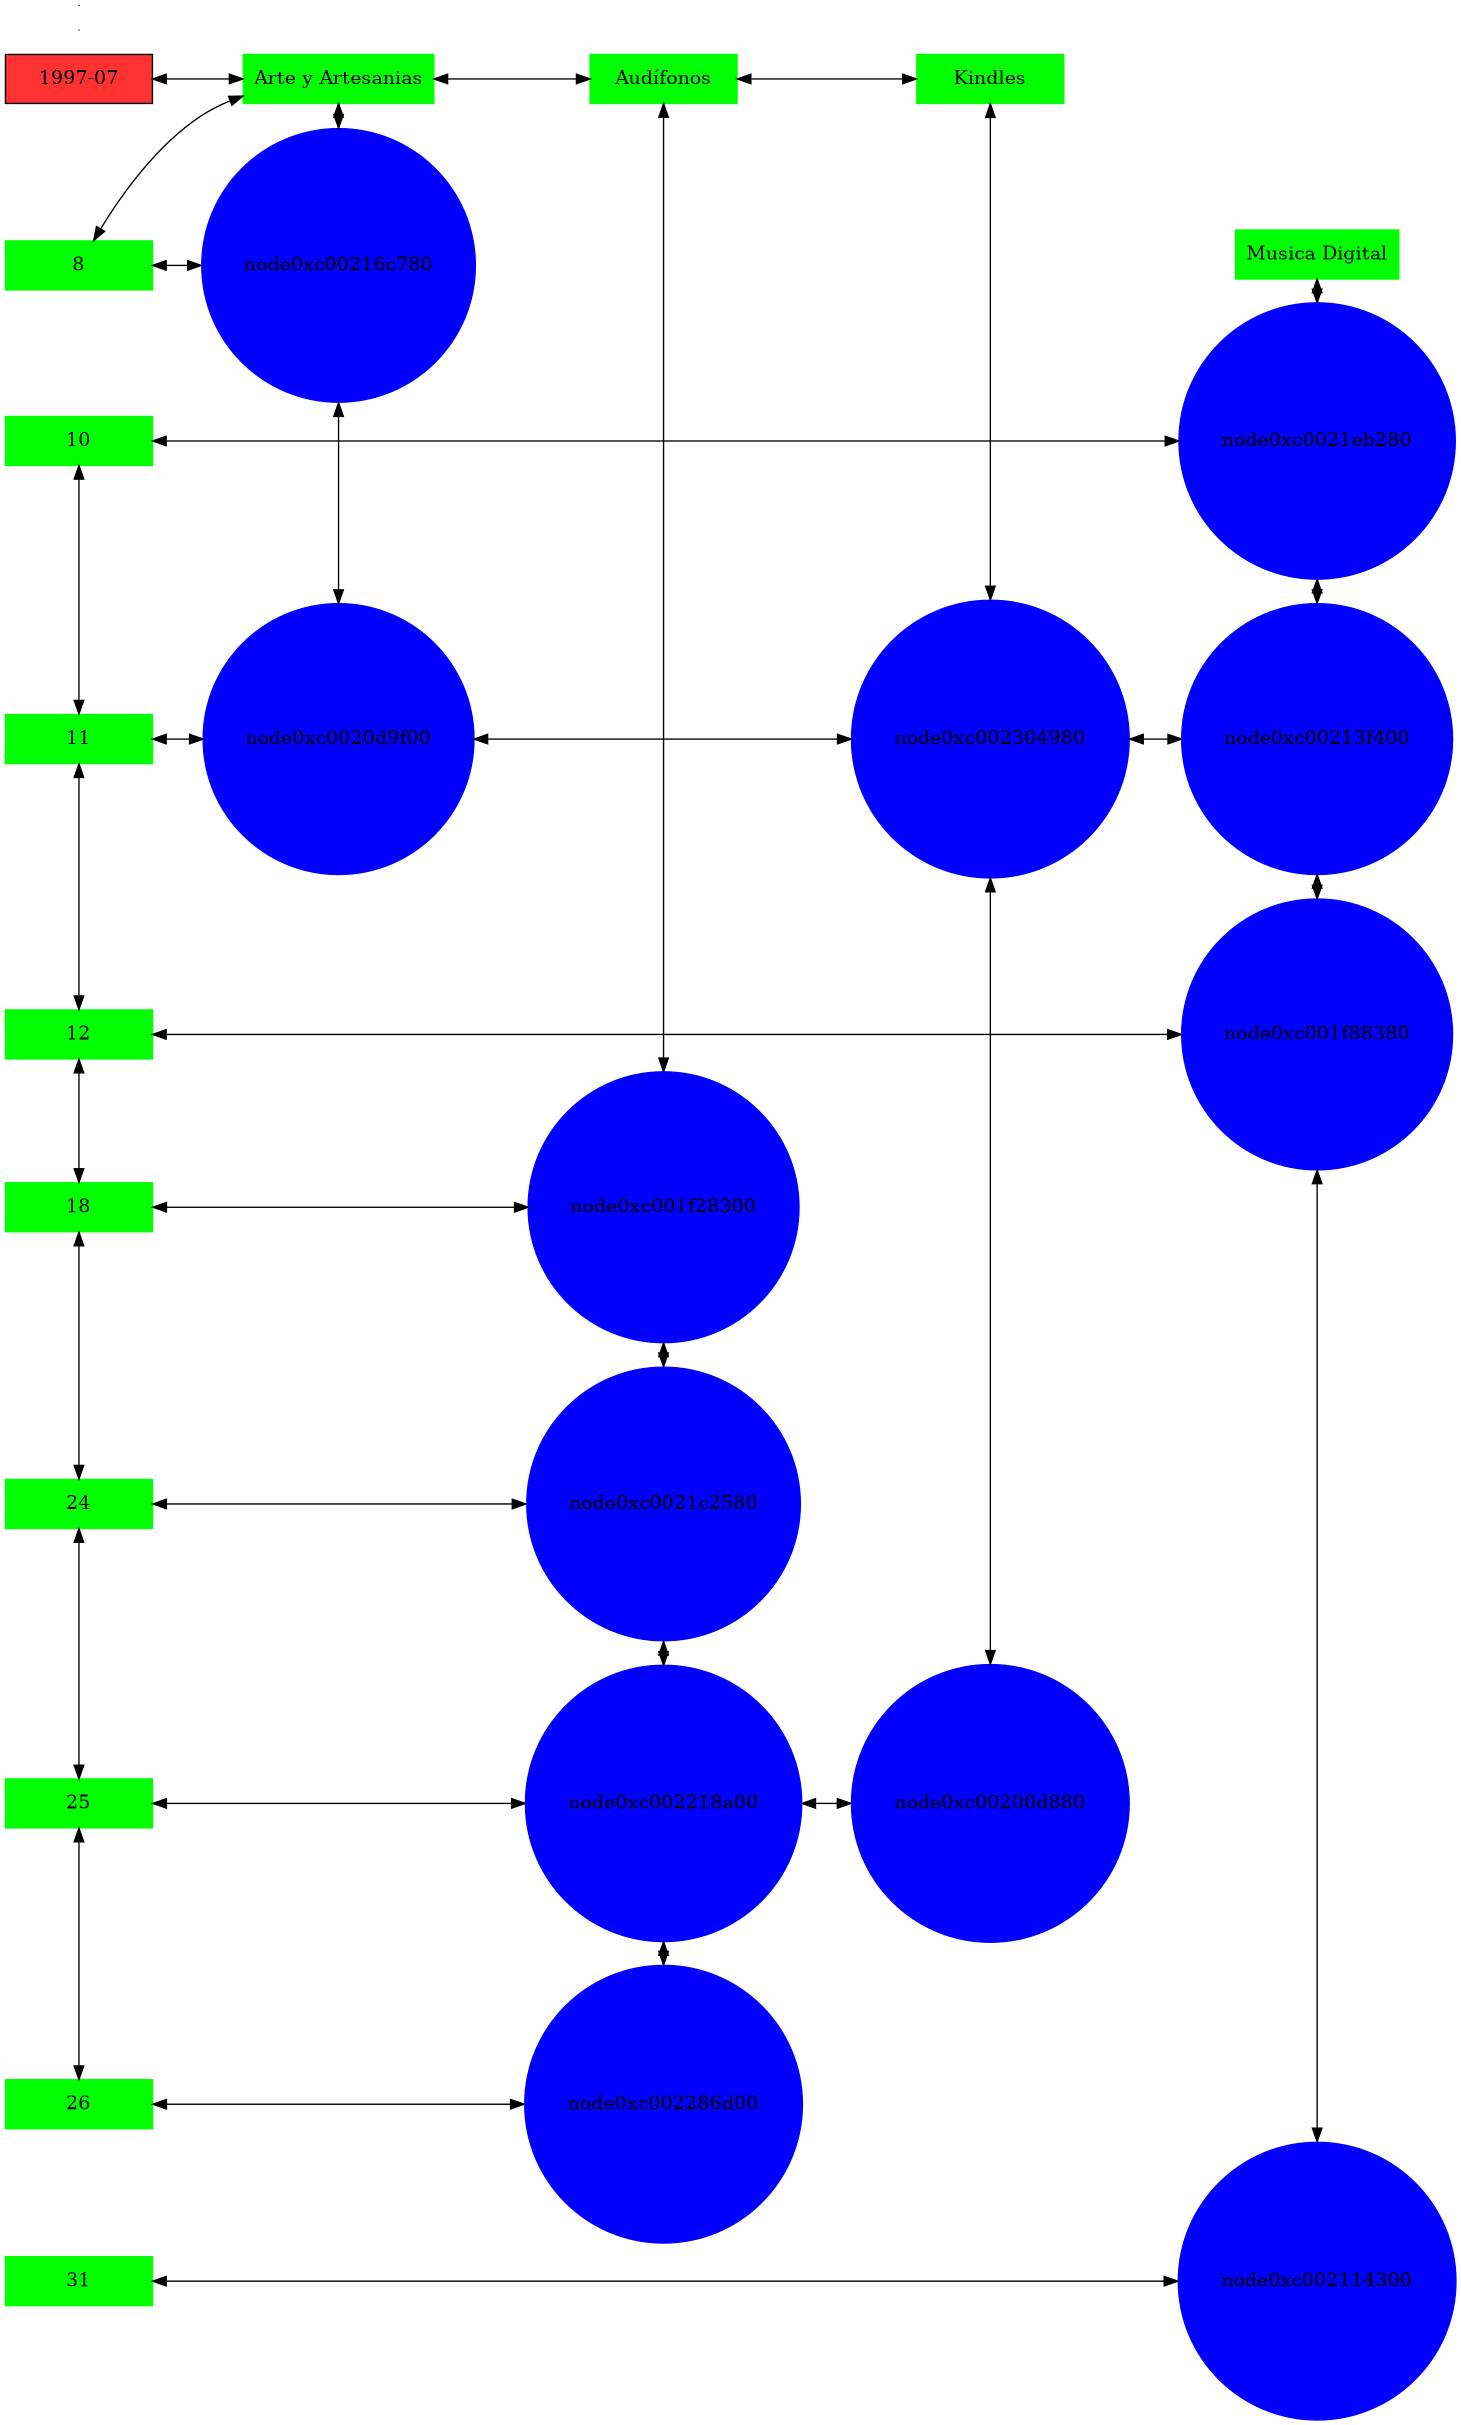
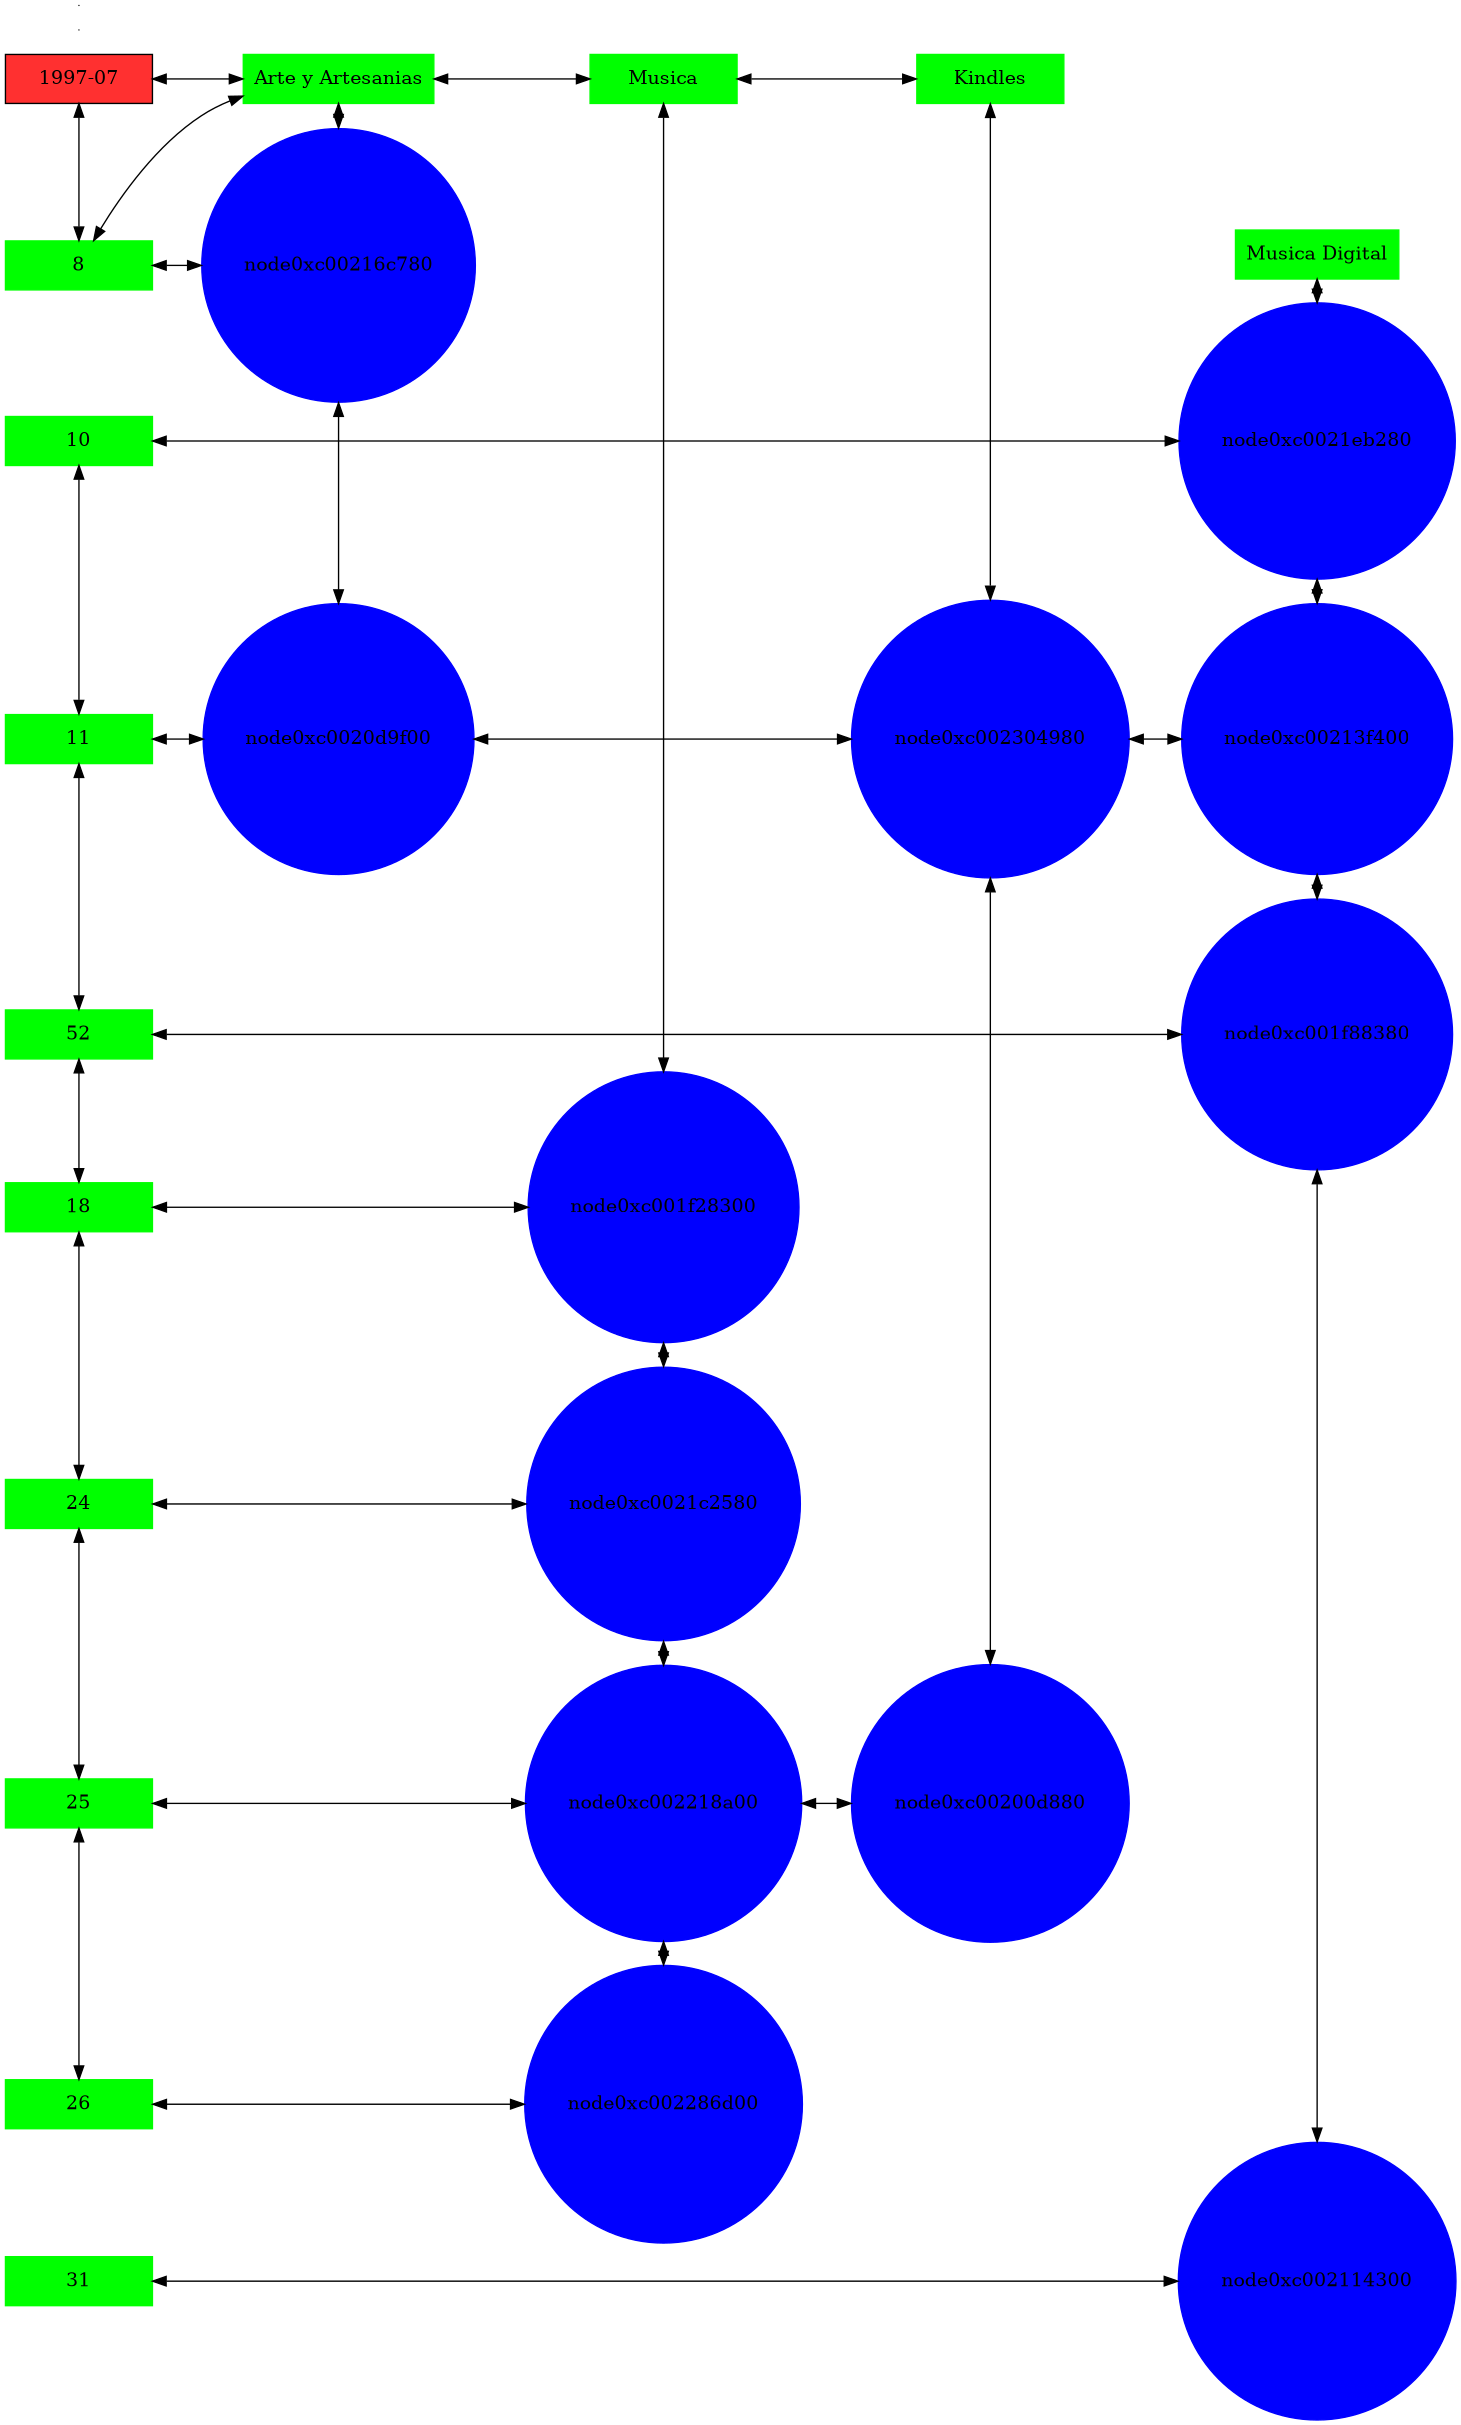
  digraph {
    rankdir=LR
    node [group=1 shape=box style=filled color=green]
    edge [dir=both]
    n1 [fillcolor=firebrick1 label="1997-07" width=1.5 color=""]
    n2 [group=8 label=8 width=1.5]
    n3 [group=10 label=10 width=1.5]
    n4 [group=11 label=11 width=1.5]
-   n5 [group=12 label=12 width=1.5]
+   n5 [group=12 label=52 width=1.5]
    n6 [group=18 label=18 width=1.5]
    n7 [group=24 label=24 width=1.5]
    n8 [group=25 label=25 width=1.5]
    n9 [group=26 label=26 width=1.5]
    n10 [group=31 label=31 width=1.5]
    n11 [label="Arte y Artesanias" width=1.5]
    node0xc00216c780 [color=blue group=8 shape=circle width=0.5]
    node0xc0020d9f00 [color=blue group=11 shape=circle width=0.5]
-   n14 [label="Audífonos" width=1.5]
+   n14 [label=Musica width=1.5]
    node0xc001f28300 [color=blue group=18 shape=circle width=0.5]
    node0xc0021c2580 [color=blue group=24 shape=circle width=0.5]
    node0xc002218a00 [color=blue group=25 shape=circle width=0.5]
    node0xc002286d00 [color=blue group=26 shape=circle width=0.5]
    n19 [label=Kindles width=1.5]
    node0xc002304980 [color=blue group=11 shape=circle width=0.5]
    node0xc00200d880 [color=blue group=25 shape=circle width=0.5]
    n22 [label="Musica Digital" width=1.5]
    node0xc0021eb280 [color=blue group=10 shape=circle width=0.5]
    node0xc00213f400 [color=blue group=11 shape=circle width=0.5]
    node0xc001f88380 [color=blue group=12 shape=circle width=0.5]
    node0xc002114300 [color=blue group=31 shape=circle width=0.5]
    e0 [shape=point width=0 group="" style="" color=""]
    e1 [shape=point width=0 group="" style="" color=""]
    subgraph sub_1 {
      rank=same
      n1
      n2
    }
    subgraph sub_2 {
      rank=same
      n2
      n3
    }
    subgraph sub_3 {
      rank=same
      n3
      n4
    }
    subgraph sub_4 {
      rank=same
      n4
      n5
    }
    subgraph sub_5 {
      rank=same
      n5
      n6
    }
    subgraph sub_6 {
      rank=same
      n6
      n7
    }
    subgraph sub_7 {
      rank=same
      n7
      n8
    }
    subgraph sub_8 {
      rank=same
      n8
      n9
    }
    subgraph sub_9 {
      rank=same
      n9
      n10
    }
    subgraph sub_10 {
      rank=same
      n11
      node0xc00216c780
    }
    subgraph sub_11 {
      rank=same
      node0xc00216c780
      node0xc0020d9f00
    }
    subgraph sub_12 {
      rank=same
      n14
      node0xc001f28300
    }
    subgraph sub_13 {
      rank=same
      node0xc001f28300
      node0xc0021c2580
    }
    subgraph sub_14 {
      rank=same
      node0xc0021c2580
      node0xc002218a00
    }
    subgraph sub_15 {
      rank=same
      node0xc002218a00
      node0xc002286d00
    }
    subgraph sub_16 {
      rank=same
      n19
      node0xc002304980
    }
    subgraph sub_17 {
      rank=same
      node0xc002304980
      node0xc00200d880
    }
    subgraph sub_18 {
      rank=same
      n22
      node0xc0021eb280
    }
    subgraph sub_19 {
      rank=same
      node0xc0021eb280
      node0xc00213f400
    }
    subgraph sub_20 {
      rank=same
      node0xc00213f400
      node0xc001f88380
    }
    subgraph sub_21 {
      rank=same
      node0xc001f88380
      node0xc002114300
    }
+   n1 -> n2
    n1 -> n11
    n2 -> n11
    n2 -> node0xc00216c780
    n3 -> n4
    n3 -> node0xc0021eb280
    n4 -> n5
    n4 -> node0xc0020d9f00
    n5 -> n6
    n5 -> node0xc001f88380
    n6 -> n7
    n6 -> node0xc001f28300
    n7 -> n8
    n7 -> node0xc0021c2580
    n8 -> n9
    n8 -> node0xc002218a00
    n9 -> node0xc002286d00
    n10 -> node0xc002114300
    n11 -> node0xc00216c780
    n11 -> n14
    node0xc00216c780 -> node0xc0020d9f00
    node0xc0020d9f00 -> node0xc002304980
    n14 -> node0xc001f28300
    n14 -> n19
    node0xc001f28300 -> node0xc0021c2580
    node0xc0021c2580 -> node0xc002218a00
    node0xc002218a00 -> node0xc002286d00
    node0xc002218a00 -> node0xc00200d880
    n19 -> node0xc002304980
    node0xc002304980 -> node0xc00200d880
    node0xc002304980 -> node0xc00213f400
    n22 -> node0xc0021eb280
    node0xc0021eb280 -> node0xc00213f400
    node0xc00213f400 -> node0xc001f88380
    node0xc001f88380 -> node0xc002114300
  }
